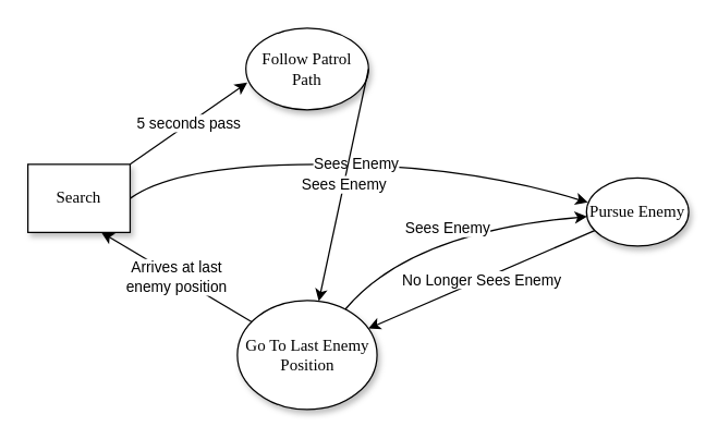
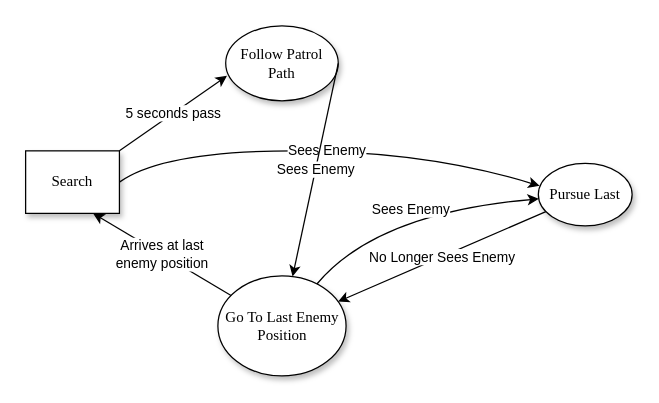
  <mxCell id="0" />
  <mxCell id="1" parent="0" />
  <mxCell id="2" value="Follow Patrol Path" style="ellipse;whiteSpace=wrap;html=1;rounded=0;shadow=1;comic=0;labelBackgroundColor=none;strokeWidth=1;fontFamily=Verdana;fontSize=12;align=center;" vertex="1" parent="1"><mxGeometry x="180" y="20" width="90" height="60" as="geometry" /></mxCell>
  <mxCell id="3" value="Go To Last Enemy Position" style="ellipse;whiteSpace=wrap;html=1;rounded=0;shadow=1;comic=0;labelBackgroundColor=none;strokeWidth=1;fontFamily=Verdana;fontSize=12;align=center;" vertex="1" parent="1"><mxGeometry x="173.75" y="220" width="102.5" height="80" as="geometry" /></mxCell>
- <mxCell id="4" value="&lt;span&gt;Pursue Enemy&lt;/span&gt;" style="ellipse;whiteSpace=wrap;html=1;rounded=0;shadow=1;comic=0;labelBackgroundColor=none;strokeWidth=1;fontFamily=Verdana;fontSize=12;align=center;" vertex="1" parent="1"><mxGeometry x="430" y="130" width="75" height="50" as="geometry" /></mxCell>
+ <mxCell id="4" value="&lt;span&gt;Pursue Last&lt;/span&gt;" style="ellipse;whiteSpace=wrap;html=1;rounded=0;shadow=1;comic=0;labelBackgroundColor=none;strokeWidth=1;fontFamily=Verdana;fontSize=12;align=center;" vertex="1" parent="1"><mxGeometry x="430" y="130" width="75" height="50" as="geometry" /></mxCell>
  <mxCell id="5" value="Search" style="whiteSpace=wrap;html=1;shadow=1;comic=0;labelBackgroundColor=none;strokeWidth=1;fontFamily=Verdana;fontSize=12;align=center;rounded=0;" vertex="1" parent="1"><mxGeometry x="20" y="120" width="75" height="50" as="geometry" /></mxCell>
  <mxCell id="6" value="No Longer Sees Enemy" style="endArrow=classic;html=1;rounded=0;" edge="1" parent="1" source="4" target="3"><mxGeometry width="50" height="50" relative="1" as="geometry"><mxPoint x="130" y="360" as="sourcePoint" /><mxPoint x="180" y="310" as="targetPoint" /></mxGeometry></mxCell>
  <mxCell id="7" value="Arrives at last &lt;br&gt;enemy position" style="endArrow=classic;html=1;rounded=0;entryX=0.72;entryY=1;entryDx=0;entryDy=0;entryPerimeter=0;" edge="1" parent="1" source="3" target="5"><mxGeometry width="50" height="50" relative="1" as="geometry"><mxPoint x="102.5" y="190" as="sourcePoint" /><mxPoint x="110" y="160" as="targetPoint" /></mxGeometry></mxCell>
  <mxCell id="8" value="Sees Enemy" style="curved=1;endArrow=classic;html=1;rounded=0;" edge="1" parent="1" source="3" target="4"><mxGeometry width="50" height="50" relative="1" as="geometry"><mxPoint x="130" y="350" as="sourcePoint" /><mxPoint x="180" y="300" as="targetPoint" /><Array as="points"><mxPoint x="300" y="170" /></Array></mxGeometry></mxCell>
  <mxCell id="9" value="5 seconds pass" style="endArrow=classic;html=1;rounded=0;entryX=0.011;entryY=0.667;entryDx=0;entryDy=0;entryPerimeter=0;exitX=1;exitY=0;exitDx=0;exitDy=0;" edge="1" parent="1" source="5" target="2"><mxGeometry width="50" height="50" relative="1" as="geometry"><mxPoint x="130" y="340" as="sourcePoint" /><mxPoint x="180" y="290" as="targetPoint" /></mxGeometry></mxCell>
  <mxCell id="10" value="Sees Enemy" style="curved=1;endArrow=classic;html=1;rounded=0;entryX=0.013;entryY=0.36;entryDx=0;entryDy=0;entryPerimeter=0;exitX=1;exitY=0.5;exitDx=0;exitDy=0;" edge="1" parent="1" source="5" target="4"><mxGeometry width="50" height="50" relative="1" as="geometry"><mxPoint x="80" y="310" as="sourcePoint" /><mxPoint x="180" y="290" as="targetPoint" /><Array as="points"><mxPoint x="130" y="120" /><mxPoint x="340" y="120" /></Array></mxGeometry></mxCell>
  <mxCell id="11" value="Sees Enemy" style="endArrow=classic;html=1;rounded=0;exitX=1;exitY=0.5;exitDx=0;exitDy=0;" edge="1" parent="1" source="2" target="3"><mxGeometry width="50" height="50" relative="1" as="geometry"><mxPoint x="130" y="340" as="sourcePoint" /><mxPoint x="180" y="290" as="targetPoint" /></mxGeometry></mxCell>
